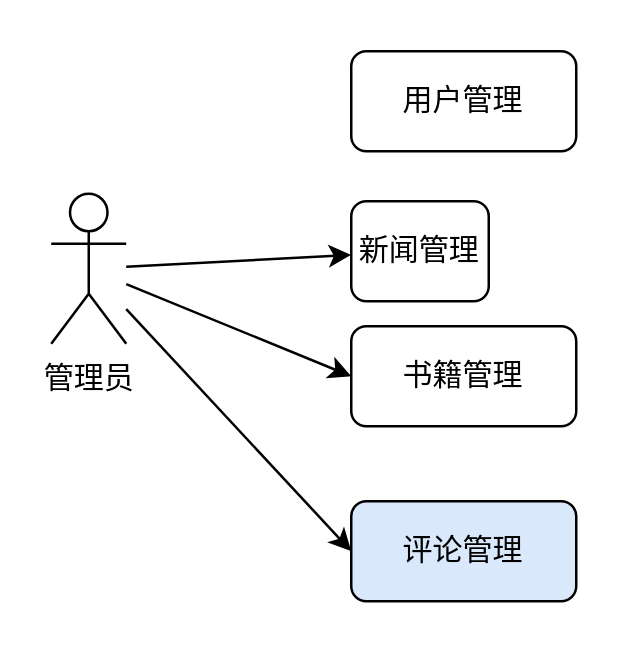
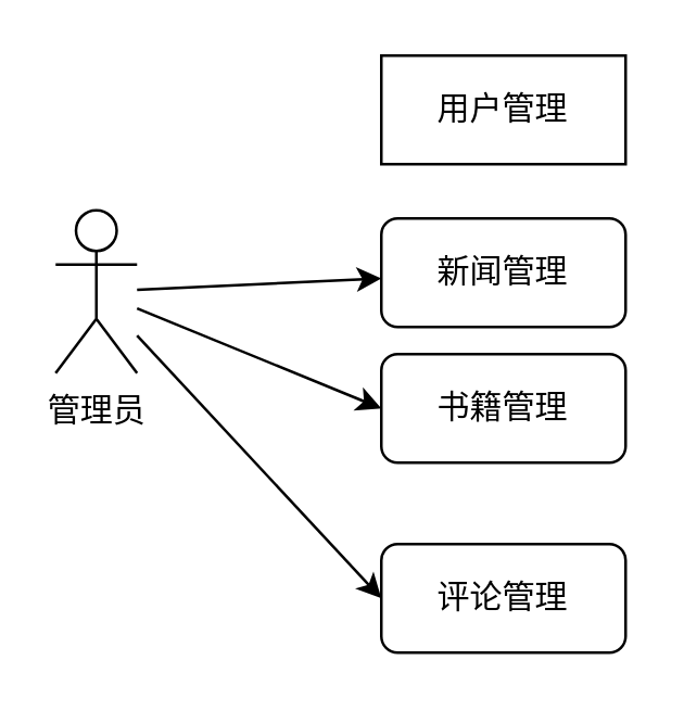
  <mxCell id="0" />
  <mxCell id="1" parent="0" />
  <mxCell id="2" style="edgeStyle=none;rounded=0;orthogonalLoop=1;jettySize=auto;html=1;" edge="1" parent="1" source="5" target="7"><mxGeometry relative="1" as="geometry" /></mxCell>
  <mxCell id="3" style="edgeStyle=none;rounded=0;orthogonalLoop=1;jettySize=auto;html=1;entryX=0;entryY=0.5;entryDx=0;entryDy=0;" edge="1" parent="1" source="5" target="8"><mxGeometry relative="1" as="geometry" /></mxCell>
  <mxCell id="4" style="edgeStyle=none;rounded=0;orthogonalLoop=1;jettySize=auto;html=1;entryX=0;entryY=0.5;entryDx=0;entryDy=0;" edge="1" parent="1" source="5" target="9"><mxGeometry relative="1" as="geometry" /></mxCell>
  <mxCell id="5" value="管理员" style="shape=umlActor;verticalLabelPosition=bottom;verticalAlign=top;html=1;outlineConnect=0;" vertex="1" parent="1"><mxGeometry x="20" y="77" width="30" height="60" as="geometry" /></mxCell>
- <mxCell id="6" value="用户管理" style="rounded=1;whiteSpace=wrap;html=1;" vertex="1" parent="1"><mxGeometry x="140" y="20" width="90" height="40" as="geometry" /></mxCell>
- <mxCell id="7" value="新闻管理" style="rounded=1;whiteSpace=wrap;html=1;" vertex="1" parent="1"><mxGeometry x="140" y="80" width="55" height="40" as="geometry" /></mxCell>
+ <mxCell id="6" value="用户管理" style="whiteSpace=wrap;html=1;rounded=0;" vertex="1" parent="1"><mxGeometry x="140" y="20" width="90" height="40" as="geometry" /></mxCell>
+ <mxCell id="7" value="新闻管理" style="rounded=1;whiteSpace=wrap;html=1;" vertex="1" parent="1"><mxGeometry x="140" y="80" width="90" height="40" as="geometry" /></mxCell>
  <mxCell id="8" value="书籍管理" style="rounded=1;whiteSpace=wrap;html=1;" vertex="1" parent="1"><mxGeometry x="140" y="130" width="90" height="40" as="geometry" /></mxCell>
- <mxCell id="9" value="评论管理" style="rounded=1;whiteSpace=wrap;html=1;fillColor=#dae8fc;" vertex="1" parent="1"><mxGeometry x="140" y="200" width="90" height="40" as="geometry" /></mxCell>
+ <mxCell id="9" value="评论管理" style="rounded=1;whiteSpace=wrap;html=1;" vertex="1" parent="1"><mxGeometry x="140" y="200" width="90" height="40" as="geometry" /></mxCell>
